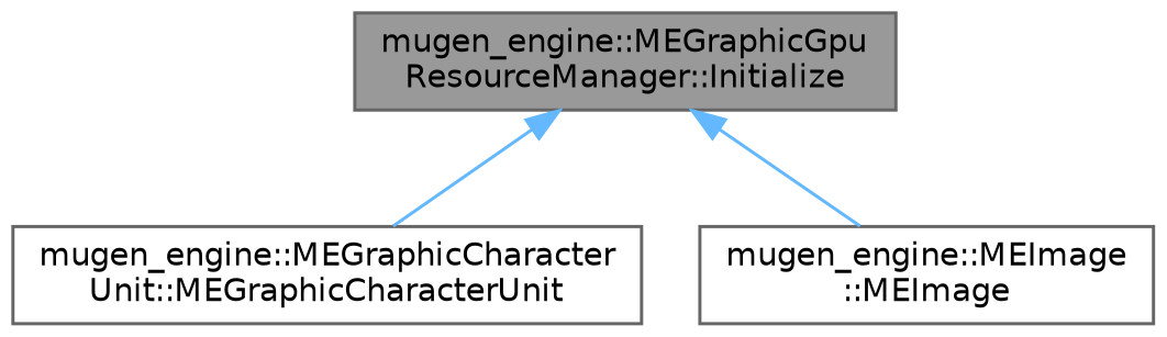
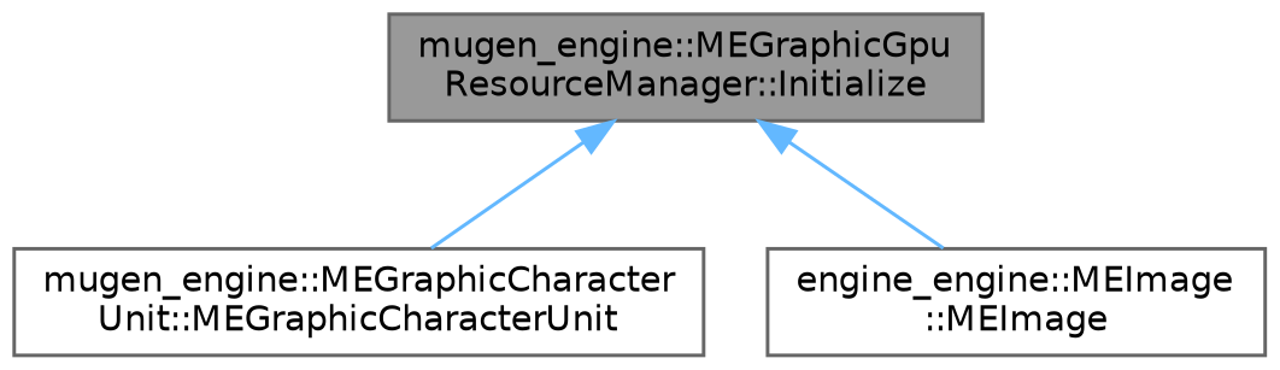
  digraph {
    rankdir=TB
    node [color=grey40 fillcolor=white fontname=Helvetica fontsize=10 shape=box style=filled]
    edge [color=steelblue1 dir=back fontname=Helvetica fontsize=10 labelfontname=Helvetica labelfontsize=10 style=solid]
    n1 [color=gray40 fillcolor=grey60 fontcolor=black height=0.2 label="mugen_engine::MEGraphicGpu\lResourceManager::Initialize" width=0.4]
    n2 [height=0.2 label="mugen_engine::MEGraphicCharacter\lUnit::MEGraphicCharacterUnit" width=0.4]
-   n3 [height=0.2 label="mugen_engine::MEImage\l::MEImage" width=0.4]
+   n3 [height=0.2 label="engine_engine::MEImage\l::MEImage" width=0.4]
    n1 -> n2
    n1 -> n3
  }
